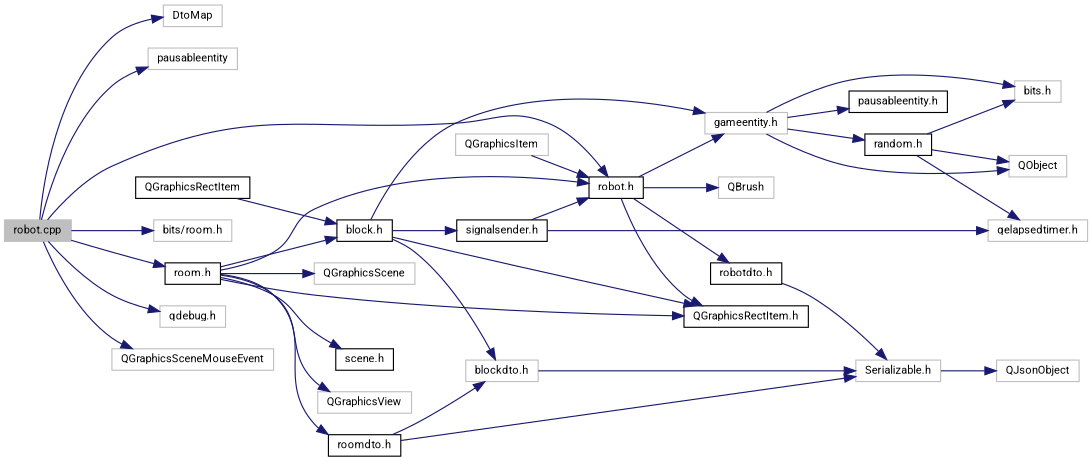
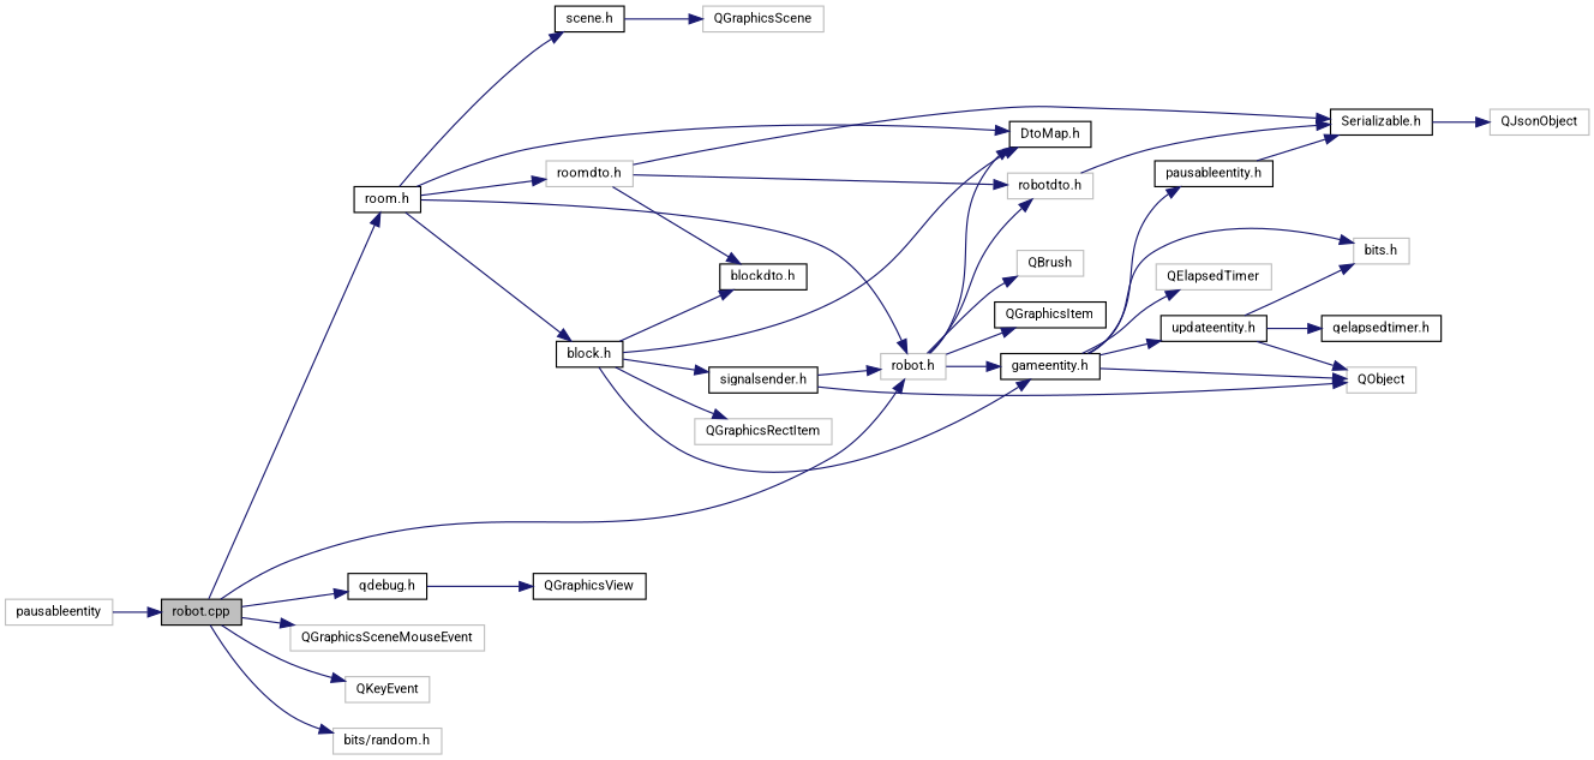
  digraph {
    fontname=Roboto
    rankdir=LR
    node [color=grey75 fillcolor=white fontname=Roboto fontsize=10 shape=record style=filled]
    edge [color=midnightblue fontname=Roboto fontsize=10 labelfontname=Helvetica labelfontsize=10 style=solid]
-   n1 [fillcolor=grey75 fontcolor=black height=0.2 label="robot.cpp" width=0.4]
-   n2 [color=black height=0.2 label="robot.h" width=0.4]
-   n3 [height=0.2 label="qdebug.h" width=0.4]
+   n1 [color=black fillcolor=grey75 fontcolor=black height=0.2 label="robot.cpp" width=0.4]
+   n2 [height=0.2 label="robot.h" width=0.4]
+   n3 [color=black height=0.2 label="qdebug.h" width=0.4]
    n4 [color=black height=0.2 label="room.h" width=0.4]
    n5 [height=0.2 label=QGraphicsSceneMouseEvent width=0.4]
-   n6 [height=0.2 label=DtoMap width=0.4]
+   n6 [height=0.2 label=QKeyEvent width=0.4]
    n7 [height=0.2 label=pausableentity width=0.4]
-   n8 [height=0.2 label="bits/room.h" width=0.4]
-   n9 [height=0.2 label="gameentity.h" width=0.4]
+   n8 [height=0.2 label="bits/random.h" width=0.4]
+   n9 [color=black height=0.2 label="gameentity.h" width=0.4]
    n10 [height=0.2 label=QBrush width=0.4]
-   n11 [height=0.2 label=QGraphicsItem width=0.4]
-   n12 [color=black height=0.2 label="robotdto.h" width=0.4]
-   n13 [color=black height=0.2 label="QGraphicsRectItem.h" width=0.4]
+   n11 [color=black height=0.2 label=QGraphicsItem width=0.4]
+   n12 [height=0.2 label="robotdto.h" width=0.4]
+   n13 [color=black height=0.2 label="DtoMap.h" width=0.4]
    n14 [color=black height=0.2 label="block.h" width=0.4]
-   n15 [color=black height=0.2 label="roomdto.h" width=0.4]
+   n15 [height=0.2 label="roomdto.h" width=0.4]
    n16 [color=black height=0.2 label="scene.h" width=0.4]
-   n17 [height=0.2 label=QGraphicsView width=0.4]
+   n17 [color=black height=0.2 label=QGraphicsView width=0.4]
    n18 [color=black height=0.2 label="pausableentity.h" width=0.4]
-   n19 [color=black height=0.2 label="random.h" width=0.4]
+   n19 [color=black height=0.2 label="updateentity.h" width=0.4]
    n20 [height=0.2 label=QObject width=0.4]
    n21 [height=0.2 label="bits.h" width=0.4]
-   n23 [height=0.2 label="Serializable.h" width=0.4]
+   n22 [height=0.2 label=QElapsedTimer width=0.4]
+   n23 [color=black height=0.2 label="Serializable.h" width=0.4]
    n24 [color=black height=0.2 label="signalsender.h" width=0.4]
-   n25 [height=0.2 label="qelapsedtimer.h" width=0.4]
+   n25 [color=black height=0.2 label="qelapsedtimer.h" width=0.4]
    n26 [height=0.2 label=QJsonObject width=0.4]
-   n27 [height=0.2 label="blockdto.h" width=0.4]
-   n28 [color=black height=0.2 label=QGraphicsRectItem width=0.4]
+   n27 [color=black height=0.2 label="blockdto.h" width=0.4]
+   n28 [height=0.2 label=QGraphicsRectItem width=0.4]
    n29 [height=0.2 label=QGraphicsScene width=0.4]
    n1 -> n2
    n1 -> n3
    n1 -> n4
    n1 -> n5
    n1 -> n6
-   n1 -> n7
+   n7 -> n1
    n1 -> n8
    n2 -> n9
    n2 -> n10
-   n11 -> n2
+   n2 -> n11
    n2 -> n12
    n2 -> n13
    n4 -> n2
    n4 -> n13
    n4 -> n14
    n4 -> n15
    n4 -> n16
-   n4 -> n17
+   n3 -> n17
    n9 -> n18
    n9 -> n19
    n9 -> n20
    n9 -> n21
+   n9 -> n22
    n12 -> n23
    n14 -> n9
    n14 -> n13
    n14 -> n24
    n14 -> n27
-   n28 -> n14
+   n14 -> n28
+   n15 -> n12
    n15 -> n23
    n15 -> n27
-   n4 -> n29
+   n16 -> n29
    n19 -> n20
    n19 -> n21
    n19 -> n25
    n23 -> n26
    n24 -> n2
-   n24 -> n25
-   n27 -> n23
+   n24 -> n20
+   n18 -> n23
  }
